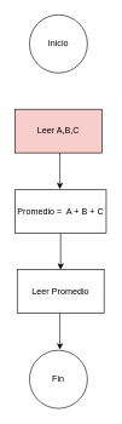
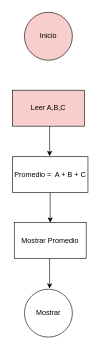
  <mxCell id="0" />
  <mxCell id="1" parent="0" />
- <mxCell id="2" value="Inicio" style="ellipse;whiteSpace=wrap;html=1;aspect=fixed;" vertex="1" parent="1"><mxGeometry x="40" y="20" width="80" height="80" as="geometry" /></mxCell>
+ <mxCell id="2" value="Inicio" style="ellipse;whiteSpace=wrap;html=1;aspect=fixed;fillColor=#f8cecc;" vertex="1" parent="1"><mxGeometry x="40" y="20" width="80" height="80" as="geometry" /></mxCell>
  <mxCell id="3" value="Leer A,B,C" style="rounded=0;whiteSpace=wrap;html=1;fillColor=#f8cecc;" vertex="1" parent="1"><mxGeometry x="20" y="150" width="120" height="60" as="geometry" /></mxCell>
  <mxCell id="4" value="" style="curved=0;endArrow=classic;html=1;rounded=0;exitX=0.5;exitY=1;exitDx=0;exitDy=0;" edge="1" parent="1"><mxGeometry width="50" height="50" relative="1" as="geometry"><mxPoint x="82" y="210" as="sourcePoint" /><mxPoint x="82" y="260" as="targetPoint" /><Array as="points" /></mxGeometry></mxCell>
  <mxCell id="5" value="Promedio =&amp;nbsp; A + B + C" style="rounded=0;whiteSpace=wrap;html=1;" vertex="1" parent="1"><mxGeometry x="20" y="261" width="126" height="60" as="geometry" /></mxCell>
- <mxCell id="6" value="Leer Promedio" style="rounded=0;whiteSpace=wrap;html=1;" vertex="1" parent="1"><mxGeometry x="23" y="371" width="120" height="60" as="geometry" /></mxCell>
+ <mxCell id="6" value="Mostrar Promedio" style="rounded=0;whiteSpace=wrap;html=1;" vertex="1" parent="1"><mxGeometry x="23" y="371" width="120" height="60" as="geometry" /></mxCell>
  <mxCell id="7" value="" style="curved=0;endArrow=classic;html=1;rounded=0;exitX=0.5;exitY=1;exitDx=0;exitDy=0;" edge="1" parent="1" target="6"><mxGeometry width="50" height="50" relative="1" as="geometry"><mxPoint x="83" y="321" as="sourcePoint" /><mxPoint x="89" y="401" as="targetPoint" /><Array as="points" /></mxGeometry></mxCell>
  <mxCell id="8" value="" style="curved=0;endArrow=classic;html=1;rounded=0;exitX=0.5;exitY=1;exitDx=0;exitDy=0;" edge="1" parent="1"><mxGeometry width="50" height="50" relative="1" as="geometry"><mxPoint x="82" y="431" as="sourcePoint" /><mxPoint x="82" y="481" as="targetPoint" /><Array as="points" /></mxGeometry></mxCell>
- <mxCell id="9" value="Fin" style="ellipse;whiteSpace=wrap;html=1;aspect=fixed;" vertex="1" parent="1"><mxGeometry x="40" y="482" width="80" height="80" as="geometry" /></mxCell>
+ <mxCell id="9" value="Mostrar" style="ellipse;whiteSpace=wrap;html=1;aspect=fixed;" vertex="1" parent="1"><mxGeometry x="40" y="482" width="80" height="80" as="geometry" /></mxCell>
